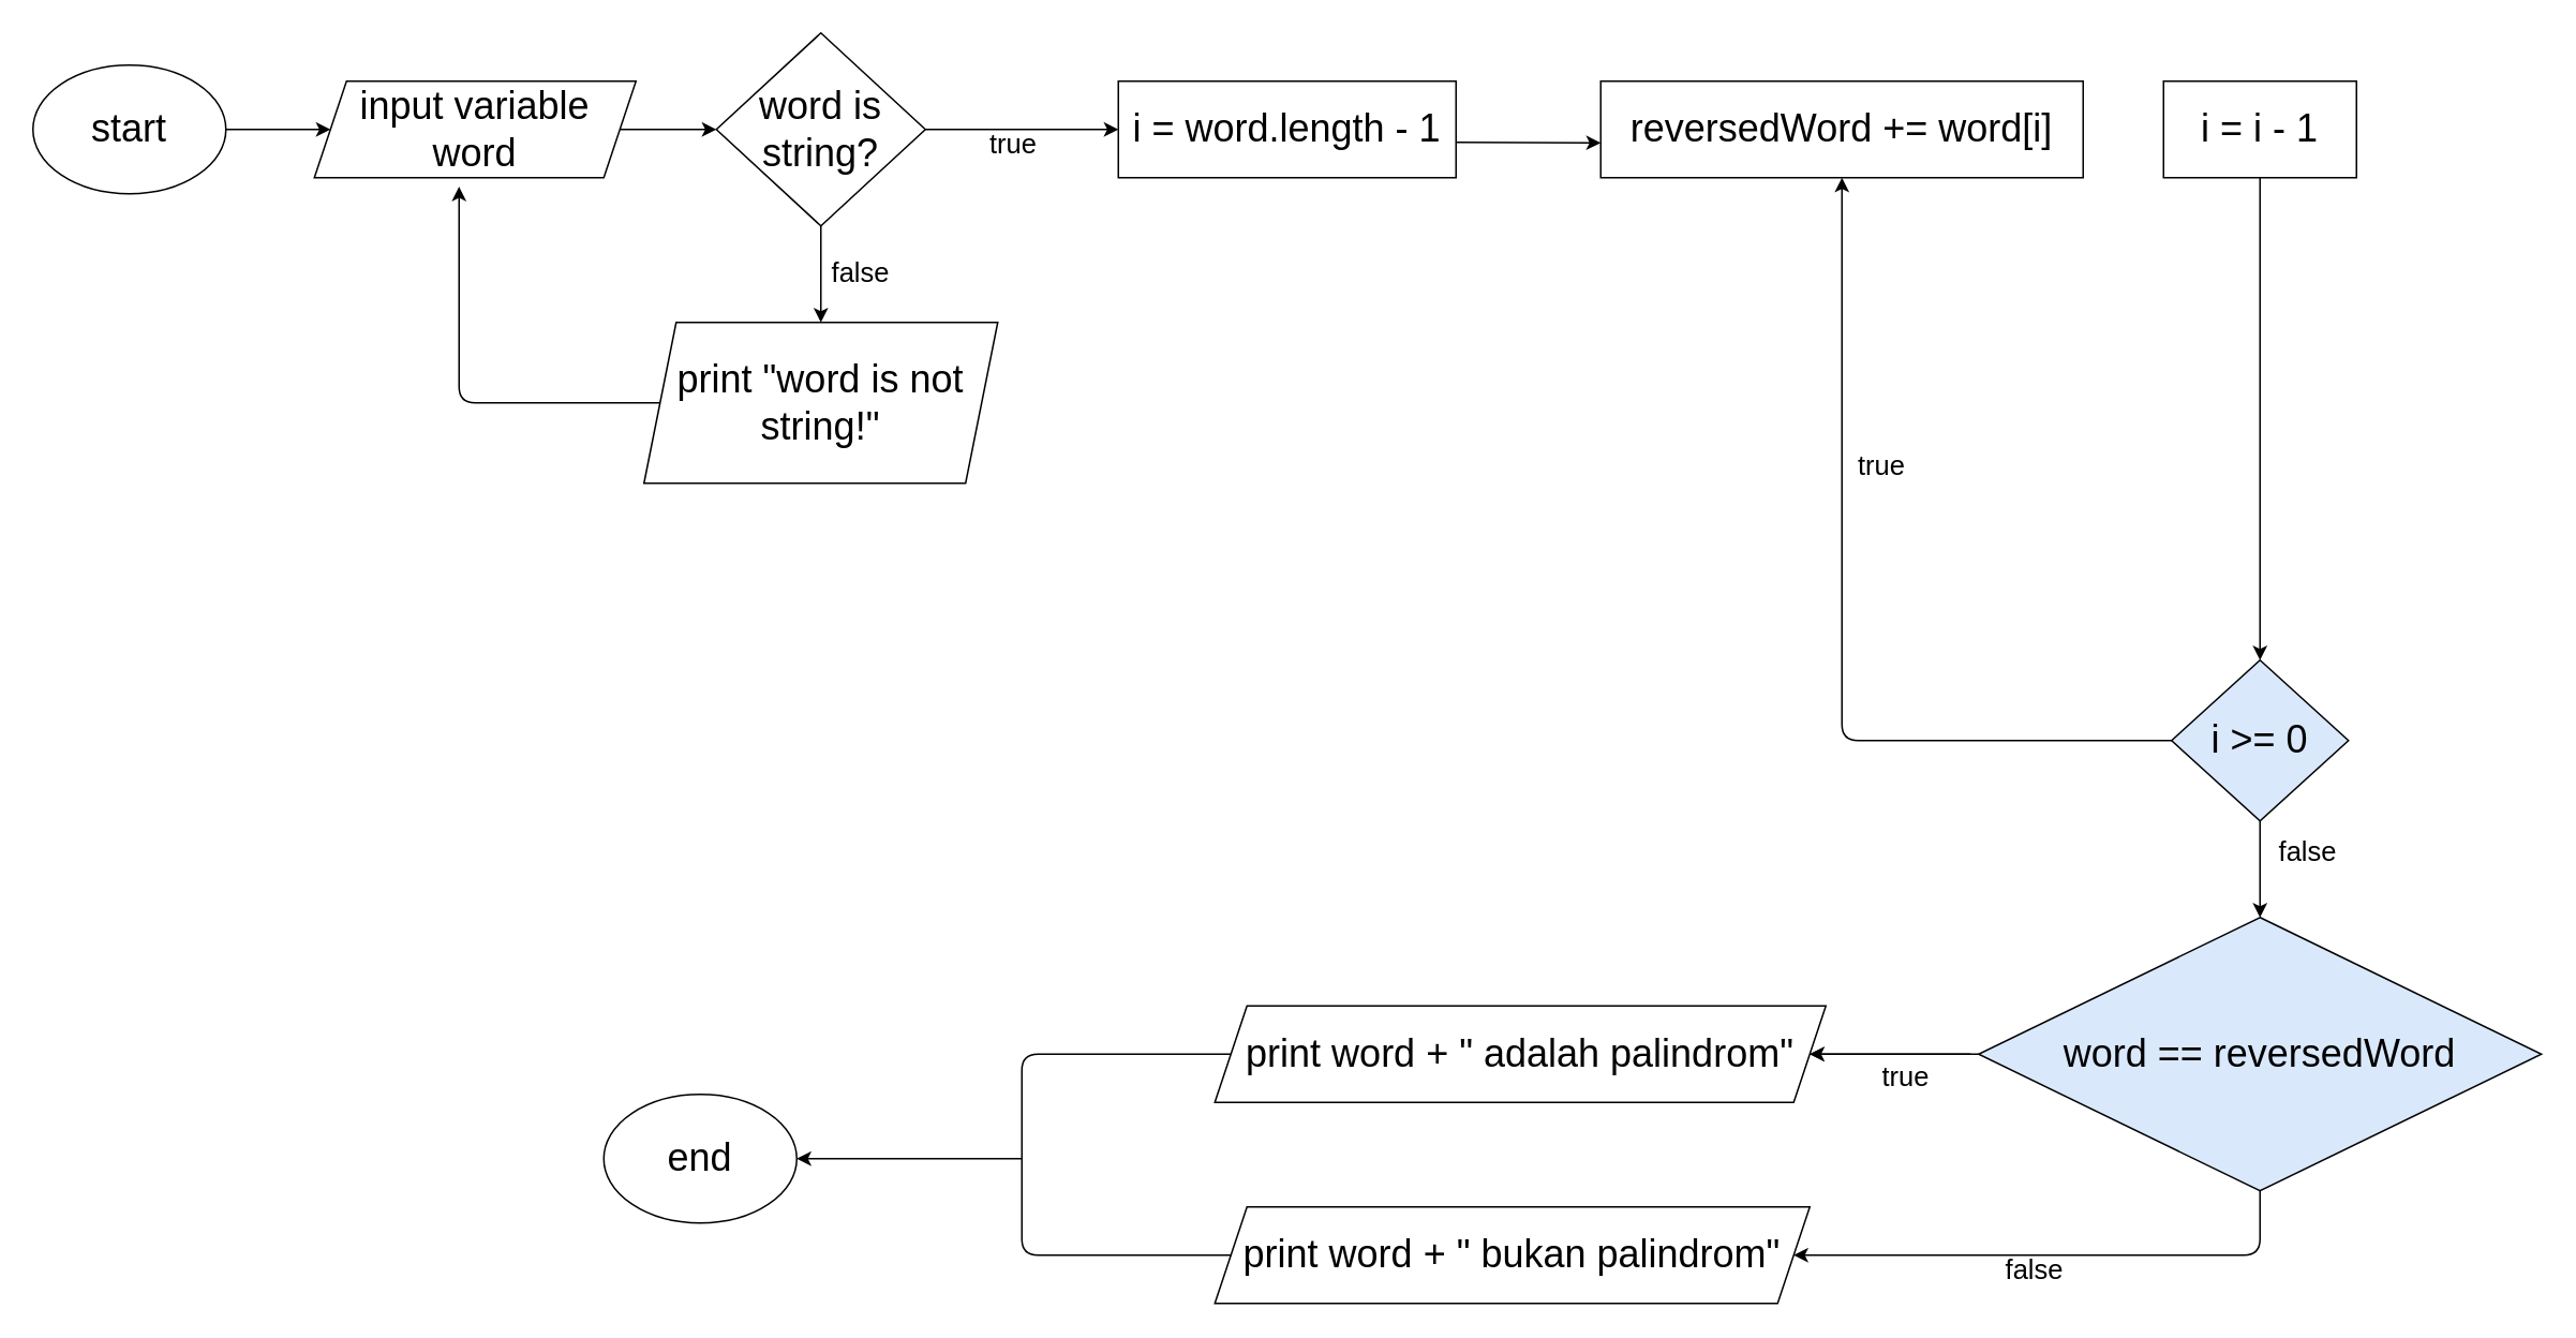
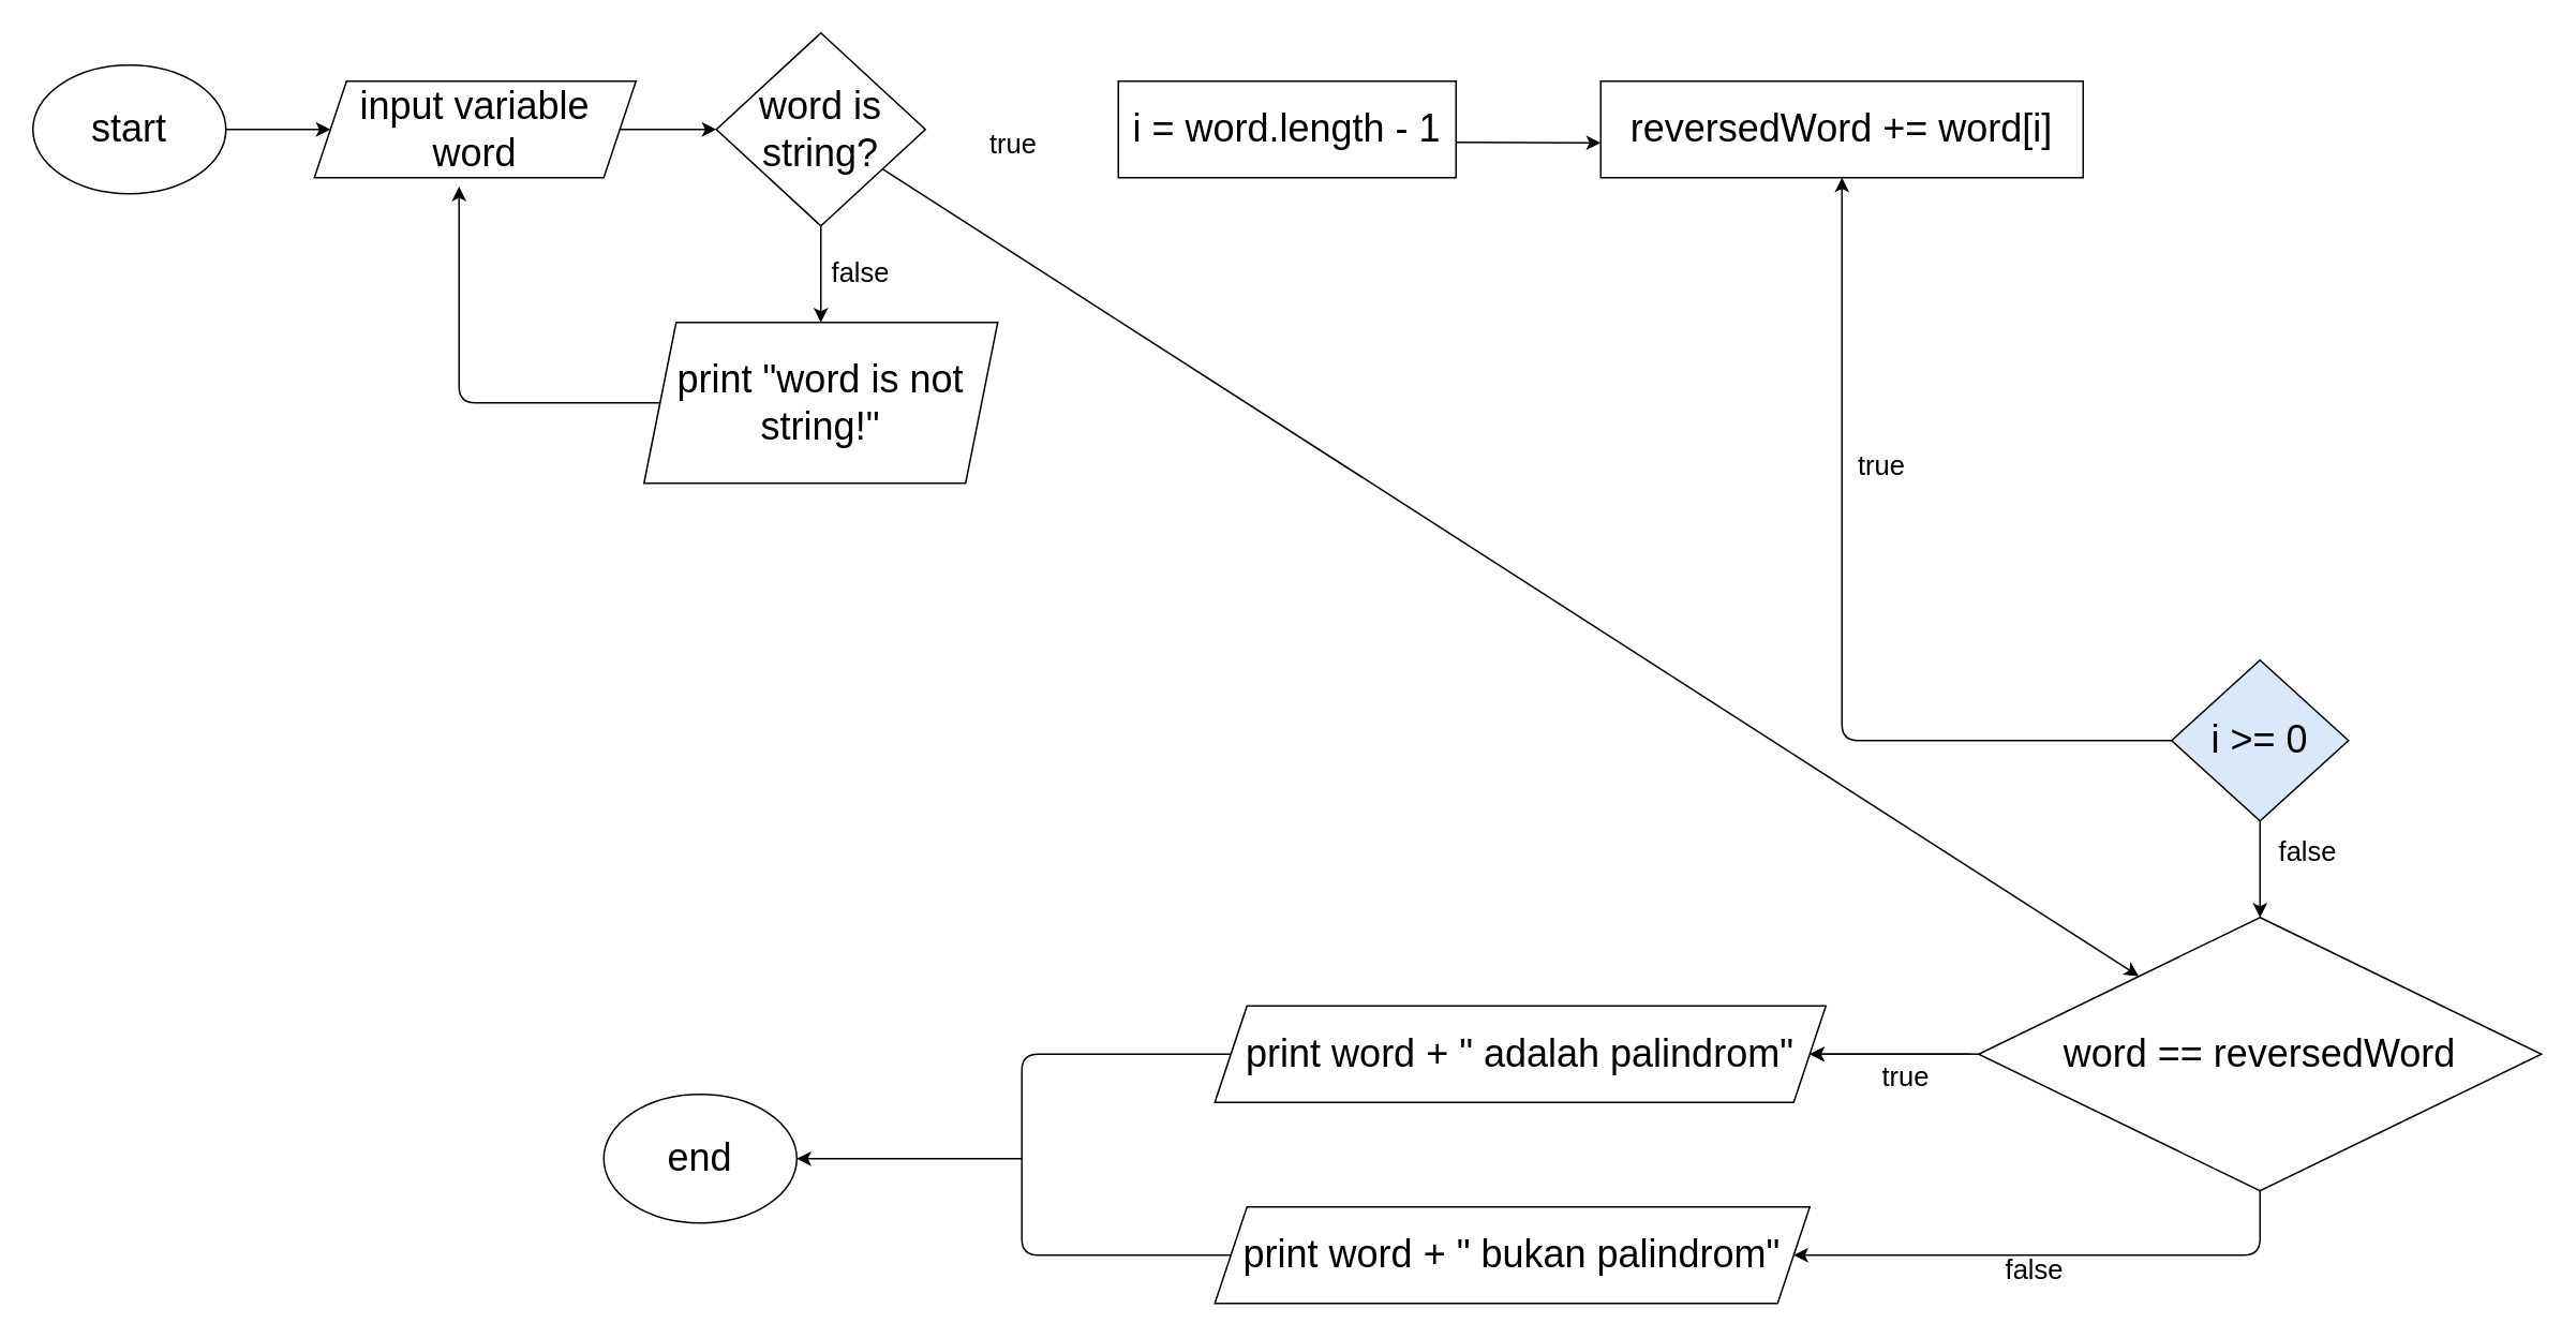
  <mxCell id="0" />
  <mxCell id="1" parent="0" />
  <mxCell id="2" value="&lt;font style=&quot;font-size: 24px&quot;&gt;start&lt;/font&gt;" style="ellipse;whiteSpace=wrap;html=1;" vertex="1" parent="1"><mxGeometry x="20" y="40" width="120" height="80" as="geometry" /></mxCell>
  <mxCell id="3" value="&lt;span style=&quot;font-size: 24px&quot;&gt;input variable word&lt;/span&gt;" style="shape=parallelogram;perimeter=parallelogramPerimeter;whiteSpace=wrap;html=1;fixedSize=1;" vertex="1" parent="1"><mxGeometry x="195" y="50" width="200" height="60" as="geometry" /></mxCell>
  <mxCell id="4" value="" style="endArrow=classic;html=1;entryX=0;entryY=0.5;entryDx=0;entryDy=0;" edge="1" parent="1" source="2" target="3"><mxGeometry width="50" height="50" relative="1" as="geometry"><mxPoint x="365" y="280" as="sourcePoint" /><mxPoint x="415" y="230" as="targetPoint" /></mxGeometry></mxCell>
  <mxCell id="5" value="&lt;font style=&quot;font-size: 24px&quot;&gt;word is string?&lt;/font&gt;" style="rhombus;whiteSpace=wrap;html=1;" vertex="1" parent="1"><mxGeometry x="445" y="20" width="130" height="120" as="geometry" /></mxCell>
  <mxCell id="6" value="" style="endArrow=classic;html=1;entryX=0;entryY=0.5;entryDx=0;entryDy=0;" edge="1" parent="1" source="3" target="5"><mxGeometry width="50" height="50" relative="1" as="geometry"><mxPoint x="365" y="220" as="sourcePoint" /><mxPoint x="415" y="170" as="targetPoint" /></mxGeometry></mxCell>
  <mxCell id="7" value="&lt;font style=&quot;font-size: 24px&quot;&gt;print &quot;word is not string!&quot;&lt;/font&gt;" style="shape=parallelogram;perimeter=parallelogramPerimeter;whiteSpace=wrap;html=1;fixedSize=1;" vertex="1" parent="1"><mxGeometry x="400" y="200" width="220" height="100" as="geometry" /></mxCell>
  <mxCell id="8" value="" style="endArrow=classic;html=1;exitX=0.5;exitY=1;exitDx=0;exitDy=0;entryX=0.5;entryY=0;entryDx=0;entryDy=0;" edge="1" parent="1" source="5" target="7"><mxGeometry width="50" height="50" relative="1" as="geometry"><mxPoint x="365" y="180" as="sourcePoint" /><mxPoint x="415" y="130" as="targetPoint" /></mxGeometry></mxCell>
  <mxCell id="9" value="" style="endArrow=classic;html=1;exitX=0;exitY=0.5;exitDx=0;exitDy=0;entryX=0.45;entryY=1.093;entryDx=0;entryDy=0;entryPerimeter=0;" edge="1" parent="1" source="7" target="3"><mxGeometry width="50" height="50" relative="1" as="geometry"><mxPoint x="365" y="180" as="sourcePoint" /><mxPoint x="415" y="130" as="targetPoint" /><Array as="points"><mxPoint x="285" y="250" /></Array></mxGeometry></mxCell>
  <mxCell id="10" value="&lt;font style=&quot;font-size: 17px&quot;&gt;false&lt;/font&gt;" style="text;html=1;strokeColor=none;fillColor=none;align=center;verticalAlign=middle;whiteSpace=wrap;rounded=0;" vertex="1" parent="1"><mxGeometry x="515" y="160" width="40" height="20" as="geometry" /></mxCell>
  <mxCell id="11" value="&lt;font style=&quot;font-size: 24px&quot;&gt;i = word.length - 1&lt;/font&gt;" style="rounded=0;whiteSpace=wrap;html=1;" vertex="1" parent="1"><mxGeometry x="695" y="50" width="210" height="60" as="geometry" /></mxCell>
- <mxCell id="12" value="" style="endArrow=classic;html=1;entryX=0;entryY=0.5;entryDx=0;entryDy=0;" edge="1" parent="1" source="5" target="11"><mxGeometry width="50" height="50" relative="1" as="geometry"><mxPoint x="565" y="150" as="sourcePoint" /><mxPoint x="645" y="80" as="targetPoint" /></mxGeometry></mxCell>
+ <mxCell id="12" value="" style="endArrow=classic;html=1;" edge="1" parent="1" source="5" target="22"><mxGeometry width="50" height="50" relative="1" as="geometry"><mxPoint x="565" y="150" as="sourcePoint" /><mxPoint x="645" y="80" as="targetPoint" /></mxGeometry></mxCell>
  <mxCell id="13" value="" style="endArrow=classic;html=1;entryX=0;entryY=0.5;entryDx=0;entryDy=0;" edge="1" parent="1"><mxGeometry width="50" height="50" relative="1" as="geometry"><mxPoint x="905" y="88" as="sourcePoint" /><mxPoint x="995" y="88.33" as="targetPoint" /></mxGeometry></mxCell>
  <mxCell id="14" value="&lt;font style=&quot;font-size: 24px&quot;&gt;reversedWord += word[i]&lt;/font&gt;" style="rounded=0;whiteSpace=wrap;html=1;" vertex="1" parent="1"><mxGeometry x="995" y="50" width="300" height="60" as="geometry" /></mxCell>
- <mxCell id="15" value="&lt;font style=&quot;font-size: 24px&quot;&gt;i = i - 1&lt;/font&gt;" style="rounded=0;whiteSpace=wrap;html=1;" vertex="1" parent="1"><mxGeometry x="1345" y="50" width="120" height="60" as="geometry" /></mxCell>
  <mxCell id="16" value="&lt;font style=&quot;font-size: 24px&quot;&gt;i &amp;gt;= 0&lt;/font&gt;" style="rhombus;whiteSpace=wrap;html=1;fillColor=#dae8fc;" vertex="1" parent="1"><mxGeometry x="1350" y="410" width="110" height="100" as="geometry" /></mxCell>
- <mxCell id="17" value="" style="endArrow=classic;html=1;exitX=0.5;exitY=1;exitDx=0;exitDy=0;" edge="1" parent="1" source="15" target="16"><mxGeometry width="50" height="50" relative="1" as="geometry"><mxPoint x="905" y="440" as="sourcePoint" /><mxPoint x="955" y="390" as="targetPoint" /></mxGeometry></mxCell>
  <mxCell id="18" value="" style="endArrow=classic;html=1;" edge="1" parent="1" source="16" target="14"><mxGeometry width="50" height="50" relative="1" as="geometry"><mxPoint x="905" y="440" as="sourcePoint" /><mxPoint x="955" y="390" as="targetPoint" /><Array as="points"><mxPoint x="1145" y="460" /></Array></mxGeometry></mxCell>
  <mxCell id="19" value="&lt;font style=&quot;font-size: 17px&quot;&gt;true&lt;/font&gt;" style="text;html=1;strokeColor=none;fillColor=none;align=center;verticalAlign=middle;whiteSpace=wrap;rounded=0;" vertex="1" parent="1"><mxGeometry x="1145" y="280" width="50" height="20" as="geometry" /></mxCell>
  <mxCell id="20" value="&lt;font style=&quot;font-size: 17px&quot;&gt;true&lt;/font&gt;" style="text;html=1;strokeColor=none;fillColor=none;align=center;verticalAlign=middle;whiteSpace=wrap;rounded=0;" vertex="1" parent="1"><mxGeometry x="605" y="80" width="50" height="20" as="geometry" /></mxCell>
  <mxCell id="21" value="" style="edgeStyle=orthogonalEdgeStyle;rounded=0;orthogonalLoop=1;jettySize=auto;html=1;" edge="1" parent="1" source="22" target="25"><mxGeometry relative="1" as="geometry" /></mxCell>
- <mxCell id="22" value="&lt;font style=&quot;font-size: 24px&quot;&gt;word == reversedWord&lt;/font&gt;" style="rhombus;whiteSpace=wrap;html=1;fillColor=#dae8fc;" vertex="1" parent="1"><mxGeometry x="1230" y="570" width="350" height="170" as="geometry" /></mxCell>
+ <mxCell id="22" value="&lt;font style=&quot;font-size: 24px&quot;&gt;word == reversedWord&lt;/font&gt;" style="rhombus;whiteSpace=wrap;html=1;" vertex="1" parent="1"><mxGeometry x="1230" y="570" width="350" height="170" as="geometry" /></mxCell>
  <mxCell id="23" value="" style="endArrow=classic;html=1;entryX=0.5;entryY=0;entryDx=0;entryDy=0;exitX=0.5;exitY=1;exitDx=0;exitDy=0;" edge="1" parent="1" source="16" target="22"><mxGeometry width="50" height="50" relative="1" as="geometry"><mxPoint x="905" y="580" as="sourcePoint" /><mxPoint x="955" y="530" as="targetPoint" /></mxGeometry></mxCell>
  <mxCell id="24" value="&lt;font style=&quot;font-size: 17px&quot;&gt;false&lt;/font&gt;" style="text;html=1;strokeColor=none;fillColor=none;align=center;verticalAlign=middle;whiteSpace=wrap;rounded=0;" vertex="1" parent="1"><mxGeometry x="1415" y="520" width="40" height="20" as="geometry" /></mxCell>
  <mxCell id="25" value="&lt;font style=&quot;font-size: 24px&quot;&gt;print word + &quot; adalah palindrom&quot;&lt;/font&gt;" style="shape=parallelogram;perimeter=parallelogramPerimeter;whiteSpace=wrap;html=1;fixedSize=1;" vertex="1" parent="1"><mxGeometry x="755" y="625" width="380" height="60" as="geometry" /></mxCell>
  <mxCell id="26" value="" style="endArrow=classic;html=1;entryX=1;entryY=0.5;entryDx=0;entryDy=0;" edge="1" parent="1" target="25"><mxGeometry width="50" height="50" relative="1" as="geometry"><mxPoint x="1225" y="655" as="sourcePoint" /><mxPoint x="1130" y="660" as="targetPoint" /></mxGeometry></mxCell>
  <mxCell id="27" value="&lt;font style=&quot;font-size: 24px&quot;&gt;print word + &quot; bukan palindrom&quot;&lt;/font&gt;" style="shape=parallelogram;perimeter=parallelogramPerimeter;whiteSpace=wrap;html=1;fixedSize=1;" vertex="1" parent="1"><mxGeometry x="755" y="750" width="370" height="60" as="geometry" /></mxCell>
  <mxCell id="28" value="" style="endArrow=classic;html=1;entryX=1;entryY=0.5;entryDx=0;entryDy=0;exitX=0.5;exitY=1;exitDx=0;exitDy=0;" edge="1" parent="1" source="22" target="27"><mxGeometry width="50" height="50" relative="1" as="geometry"><mxPoint x="1105" y="700" as="sourcePoint" /><mxPoint x="1155" y="650" as="targetPoint" /><Array as="points"><mxPoint x="1405" y="780" /></Array></mxGeometry></mxCell>
  <mxCell id="29" value="&lt;font style=&quot;font-size: 17px&quot;&gt;true&lt;/font&gt;" style="text;html=1;strokeColor=none;fillColor=none;align=center;verticalAlign=middle;whiteSpace=wrap;rounded=0;" vertex="1" parent="1"><mxGeometry x="1165" y="660" width="40" height="20" as="geometry" /></mxCell>
  <mxCell id="30" value="&lt;font style=&quot;font-size: 17px&quot;&gt;false&lt;/font&gt;" style="text;html=1;strokeColor=none;fillColor=none;align=center;verticalAlign=middle;whiteSpace=wrap;rounded=0;" vertex="1" parent="1"><mxGeometry x="1245" y="780" width="40" height="20" as="geometry" /></mxCell>
  <mxCell id="31" value="" style="endArrow=none;html=1;entryX=0;entryY=0.5;entryDx=0;entryDy=0;exitX=0;exitY=0.5;exitDx=0;exitDy=0;" edge="1" parent="1" source="27" target="25"><mxGeometry width="50" height="50" relative="1" as="geometry"><mxPoint x="725" y="740" as="sourcePoint" /><mxPoint x="775" y="690" as="targetPoint" /><Array as="points"><mxPoint x="635" y="780" /><mxPoint x="635" y="655" /></Array></mxGeometry></mxCell>
  <mxCell id="32" value="" style="endArrow=classic;html=1;entryX=1;entryY=0.5;entryDx=0;entryDy=0;" edge="1" parent="1"><mxGeometry width="50" height="50" relative="1" as="geometry"><mxPoint x="635" y="720" as="sourcePoint" /><mxPoint x="495" y="720" as="targetPoint" /></mxGeometry></mxCell>
  <mxCell id="33" value="&lt;font style=&quot;font-size: 24px&quot;&gt;end&lt;/font&gt;" style="ellipse;whiteSpace=wrap;html=1;" vertex="1" parent="1"><mxGeometry x="375" y="680" width="120" height="80" as="geometry" /></mxCell>
